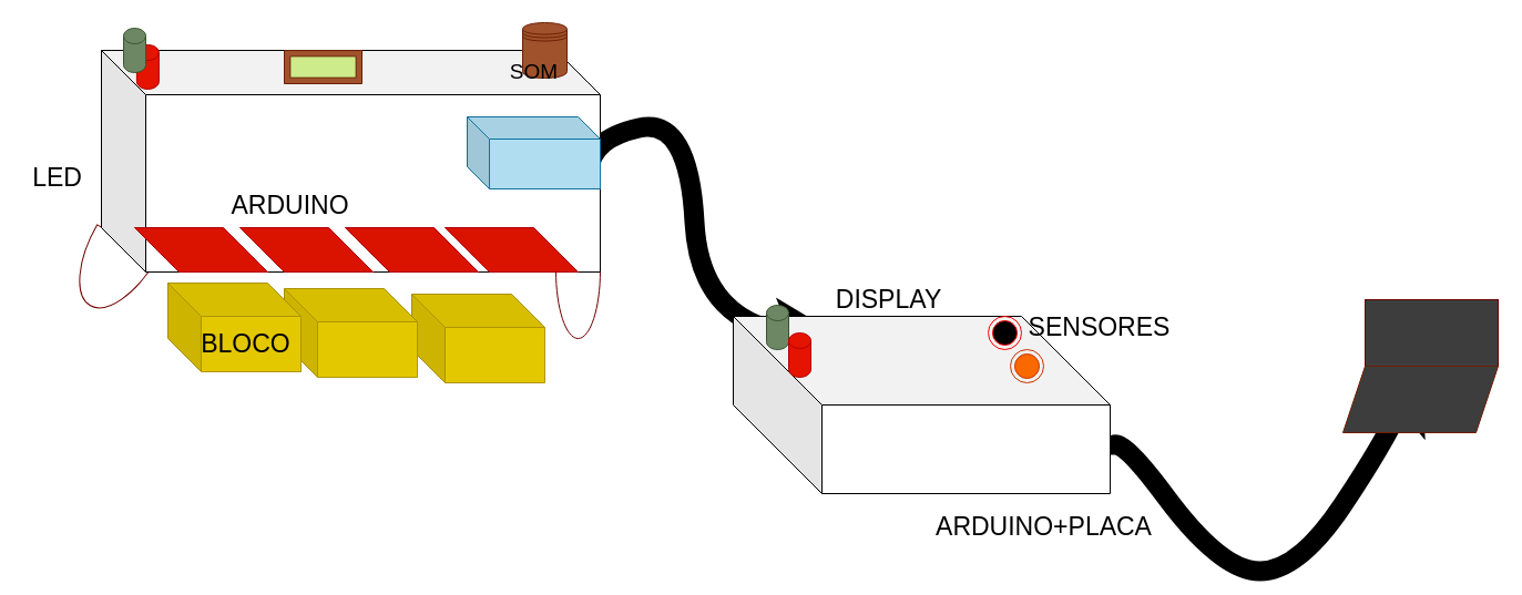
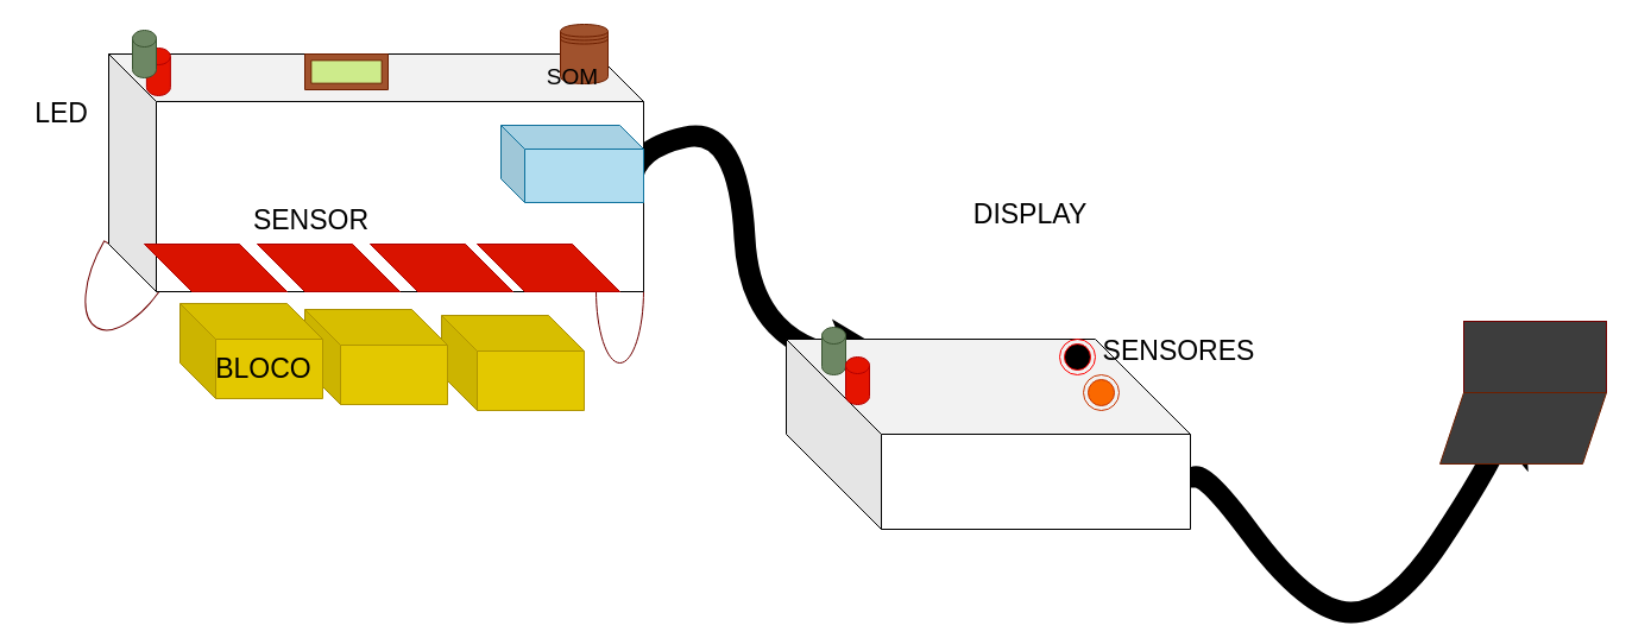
  <mxCell id="0" />
  <mxCell id="1" parent="0" />
  <mxCell id="2" value="" style="curved=1;endArrow=classic;html=1;strokeWidth=18;" edge="1" parent="1"><mxGeometry width="50" height="50" relative="1" as="geometry"><mxPoint x="1001" y="410" as="sourcePoint" /><mxPoint x="1281" y="325" as="targetPoint" /><Array as="points"><mxPoint x="1001" y="380" /><mxPoint x="1101" y="515" /><mxPoint x="1171" y="515" /><mxPoint x="1251" y="395" /></Array></mxGeometry></mxCell>
  <mxCell id="3" value="" style="verticalLabelPosition=bottom;verticalAlign=top;html=1;shape=mxgraph.basic.half_circle;strokeColor=#6F0000;rotation=30;" vertex="1" parent="1"><mxGeometry x="66.49" y="213.38" width="61.92" height="66.29" as="geometry" /></mxCell>
  <mxCell id="4" value="" style="verticalLabelPosition=bottom;verticalAlign=top;html=1;shape=mxgraph.basic.half_circle;strokeColor=#6F0000;rotation=0;" vertex="1" parent="1"><mxGeometry x="501" y="243.71" width="40" height="61.29" as="geometry" /></mxCell>
  <mxCell id="5" value="" style="shape=cube;whiteSpace=wrap;html=1;boundedLbl=1;backgroundOutline=1;darkOpacity=0.05;darkOpacity2=0.1;size=30;fillColor=#e3c800;strokeColor=#B09500;fontColor=#000000;" vertex="1" parent="1"><mxGeometry x="371" y="265" width="120" height="80" as="geometry" /></mxCell>
  <mxCell id="6" value="" style="curved=1;endArrow=classic;html=1;strokeWidth=18;" edge="1" parent="1"><mxGeometry width="50" height="50" relative="1" as="geometry"><mxPoint x="531" y="155" as="sourcePoint" /><mxPoint x="761" y="305" as="targetPoint" /><Array as="points"><mxPoint x="531" y="125" /><mxPoint x="621" y="105" /><mxPoint x="631" y="295" /></Array></mxGeometry></mxCell>
  <mxCell id="7" value="" style="shape=cube;whiteSpace=wrap;html=1;boundedLbl=1;backgroundOutline=1;darkOpacity=0.05;darkOpacity2=0.1;size=40;" vertex="1" parent="1"><mxGeometry x="91" y="45" width="450" height="200" as="geometry" /></mxCell>
  <mxCell id="8" value="" style="shape=cube;whiteSpace=wrap;html=1;boundedLbl=1;backgroundOutline=1;darkOpacity=0.05;darkOpacity2=0.1;size=50;fillColor=#e51400;strokeColor=#B20000;fontColor=#ffffff;" vertex="1" parent="1"><mxGeometry x="121" y="205" width="120" height="40" as="geometry" /></mxCell>
  <mxCell id="9" value="" style="shape=cube;whiteSpace=wrap;html=1;boundedLbl=1;backgroundOutline=1;darkOpacity=0.05;darkOpacity2=0.1;size=50;fillColor=#e51400;strokeColor=#B20000;fontColor=#ffffff;" vertex="1" parent="1"><mxGeometry x="216" y="205" width="120" height="40" as="geometry" /></mxCell>
  <mxCell id="10" value="" style="shape=cube;whiteSpace=wrap;html=1;boundedLbl=1;backgroundOutline=1;darkOpacity=0.05;darkOpacity2=0.1;size=50;fillColor=#e51400;strokeColor=#B20000;fontColor=#ffffff;" vertex="1" parent="1"><mxGeometry x="311" y="205" width="120" height="40" as="geometry" /></mxCell>
  <mxCell id="11" value="" style="shape=cube;whiteSpace=wrap;html=1;boundedLbl=1;backgroundOutline=1;darkOpacity=0.05;darkOpacity2=0.1;size=50;fillColor=#e51400;strokeColor=#B20000;fontColor=#ffffff;" vertex="1" parent="1"><mxGeometry x="401" y="205" width="120" height="40" as="geometry" /></mxCell>
  <mxCell id="12" value="" style="shape=cylinder3;whiteSpace=wrap;html=1;boundedLbl=1;backgroundOutline=1;size=7;fillColor=#e51400;strokeColor=#B20000;fontColor=#ffffff;" vertex="1" parent="1"><mxGeometry x="122.89" y="40" width="20" height="40" as="geometry" /></mxCell>
  <mxCell id="13" value="" style="shape=cylinder3;whiteSpace=wrap;html=1;boundedLbl=1;backgroundOutline=1;size=7;fillColor=#6d8764;strokeColor=#3A5431;fontColor=#ffffff;" vertex="1" parent="1"><mxGeometry x="111" y="25" width="20" height="40" as="geometry" /></mxCell>
  <mxCell id="14" value="" style="shape=datastore;whiteSpace=wrap;html=1;fillColor=#a0522d;strokeColor=#6D1F00;fontColor=#ffffff;" vertex="1" parent="1"><mxGeometry x="471" y="20" width="40" height="50" as="geometry" /></mxCell>
  <mxCell id="15" value="" style="shape=cube;whiteSpace=wrap;html=1;boundedLbl=1;backgroundOutline=1;darkOpacity=0.05;darkOpacity2=0.1;size=80;" vertex="1" parent="1"><mxGeometry x="661" y="285" width="340" height="160" as="geometry" /></mxCell>
  <mxCell id="16" value="" style="rounded=0;whiteSpace=wrap;html=1;strokeColor=#36393d;fillColor=#cdeb8b;" vertex="1" parent="1"><mxGeometry x="259.5" y="45" width="65" height="30" as="geometry" /></mxCell>
  <mxCell id="17" value="" style="verticalLabelPosition=bottom;verticalAlign=top;html=1;shape=mxgraph.basic.frame;dx=5.33;strokeColor=#6D1F00;fillColor=#a0522d;fontColor=#ffffff;" vertex="1" parent="1"><mxGeometry x="256" y="45" width="70" height="30" as="geometry" /></mxCell>
  <mxCell id="18" value="" style="ellipse;html=1;shape=endState;fillColor=#000000;strokeColor=#ff0000;" vertex="1" parent="1"><mxGeometry x="891" y="285" width="30" height="30" as="geometry" /></mxCell>
  <mxCell id="19" value="" style="ellipse;html=1;shape=endState;fillColor=#fa6800;strokeColor=#C73500;fontColor=#000000;" vertex="1" parent="1"><mxGeometry x="911" y="315" width="30" height="30" as="geometry" /></mxCell>
  <mxCell id="20" value="" style="shape=cube;whiteSpace=wrap;html=1;boundedLbl=1;backgroundOutline=1;darkOpacity=0.05;darkOpacity2=0.1;size=30;fillColor=#e3c800;strokeColor=#B09500;fontColor=#000000;" vertex="1" parent="1"><mxGeometry x="256" y="260" width="120" height="80" as="geometry" /></mxCell>
  <mxCell id="21" value="" style="shape=cube;whiteSpace=wrap;html=1;boundedLbl=1;backgroundOutline=1;darkOpacity=0.05;darkOpacity2=0.1;size=30;fillColor=#e3c800;strokeColor=#B09500;fontColor=#000000;" vertex="1" parent="1"><mxGeometry x="151" y="255" width="120" height="80" as="geometry" /></mxCell>
- <mxCell id="22" value="&lt;font style=&quot;font-size: 23px&quot;&gt;LED&lt;/font&gt;" style="text;html=1;align=center;verticalAlign=middle;resizable=0;points=[];autosize=1;strokeColor=none;" vertex="1" parent="1"><mxGeometry x="20.97" y="150" width="60" height="20" as="geometry" /></mxCell>
+ <mxCell id="22" value="&lt;font style=&quot;font-size: 23px&quot;&gt;LED&lt;/font&gt;" style="text;html=1;align=center;verticalAlign=middle;resizable=0;points=[];autosize=1;strokeColor=none;" vertex="1" parent="1"><mxGeometry x="20.97" y="85" width="60" height="20" as="geometry" /></mxCell>
  <mxCell id="23" value="&lt;font style=&quot;font-size: 19px&quot;&gt;SOM&lt;/font&gt;" style="text;html=1;align=center;verticalAlign=middle;resizable=0;points=[];autosize=1;strokeColor=none;" vertex="1" parent="1"><mxGeometry x="451" y="55" width="60" height="20" as="geometry" /></mxCell>
  <mxCell id="24" value="&lt;font style=&quot;font-size: 23px&quot;&gt;SENSORES&lt;/font&gt;" style="text;html=1;align=center;verticalAlign=middle;resizable=0;points=[];autosize=1;strokeColor=none;" vertex="1" parent="1"><mxGeometry x="921" y="285" width="140" height="20" as="geometry" /></mxCell>
- <mxCell id="25" value="&lt;font style=&quot;font-size: 23px&quot;&gt;DISPLAY&lt;/font&gt;" style="text;html=1;align=center;verticalAlign=middle;resizable=0;points=[];autosize=1;strokeColor=none;" vertex="1" parent="1"><mxGeometry x="746" y="260" width="110" height="20" as="geometry" /></mxCell>
+ <mxCell id="25" value="&lt;font style=&quot;font-size: 23px&quot;&gt;DISPLAY&lt;/font&gt;" style="text;html=1;align=center;verticalAlign=middle;resizable=0;points=[];autosize=1;strokeColor=none;" vertex="1" parent="1"><mxGeometry x="811" y="170" width="110" height="20" as="geometry" /></mxCell>
  <mxCell id="26" value="&lt;font style=&quot;font-size: 23px&quot;&gt;BLOCO&lt;/font&gt;" style="text;html=1;align=center;verticalAlign=middle;resizable=0;points=[];autosize=1;strokeColor=none;" vertex="1" parent="1"><mxGeometry x="171" y="300" width="100" height="20" as="geometry" /></mxCell>
- <mxCell id="27" value="&lt;font style=&quot;font-size: 23px&quot;&gt;ARDUINO&lt;/font&gt;" style="text;html=1;align=center;verticalAlign=middle;resizable=0;points=[];autosize=1;strokeColor=none;" vertex="1" parent="1"><mxGeometry x="206" y="175" width="110" height="20" as="geometry" /></mxCell>
+ <mxCell id="27" value="&lt;font style=&quot;font-size: 23px&quot;&gt;SENSOR&lt;/font&gt;" style="text;html=1;align=center;verticalAlign=middle;resizable=0;points=[];autosize=1;strokeColor=none;" vertex="1" parent="1"><mxGeometry x="206" y="175" width="110" height="20" as="geometry" /></mxCell>
  <mxCell id="28" value="" style="shape=cube;whiteSpace=wrap;html=1;boundedLbl=1;backgroundOutline=1;darkOpacity=0.05;darkOpacity2=0.1;strokeColor=#10739e;fillColor=#b1ddf0;" vertex="1" parent="1"><mxGeometry x="421" y="105" width="120" height="65" as="geometry" /></mxCell>
- <mxCell id="29" value="&lt;font style=&quot;font-size: 23px&quot;&gt;ARDUINO+PLACA&lt;/font&gt;" style="text;html=1;align=center;verticalAlign=middle;resizable=0;points=[];autosize=1;strokeColor=none;" vertex="1" parent="1"><mxGeometry x="836" y="465" width="210" height="20" as="geometry" /></mxCell>
  <mxCell id="30" value="" style="shape=cylinder3;whiteSpace=wrap;html=1;boundedLbl=1;backgroundOutline=1;size=7;fillColor=#6d8764;strokeColor=#3A5431;fontColor=#ffffff;" vertex="1" parent="1"><mxGeometry x="691" y="275" width="20" height="40" as="geometry" /></mxCell>
  <mxCell id="31" value="" style="shape=cylinder3;whiteSpace=wrap;html=1;boundedLbl=1;backgroundOutline=1;size=7;fillColor=#e51400;strokeColor=#B20000;fontColor=#ffffff;" vertex="1" parent="1"><mxGeometry x="711" y="300" width="20" height="40" as="geometry" /></mxCell>
  <mxCell id="32" value="" style="rounded=0;whiteSpace=wrap;html=1;strokeColor=#6F0000;fontColor=#ffffff;fillColor=#3D3D3D;" vertex="1" parent="1"><mxGeometry x="1231" y="270" width="120" height="60" as="geometry" /></mxCell>
  <mxCell id="33" value="" style="shape=parallelogram;perimeter=parallelogramPerimeter;whiteSpace=wrap;html=1;fixedSize=1;strokeColor=#6D1F00;fontColor=#ffffff;fillColor=#3D3D3D;" vertex="1" parent="1"><mxGeometry x="1211" y="330" width="140" height="60" as="geometry" /></mxCell>
